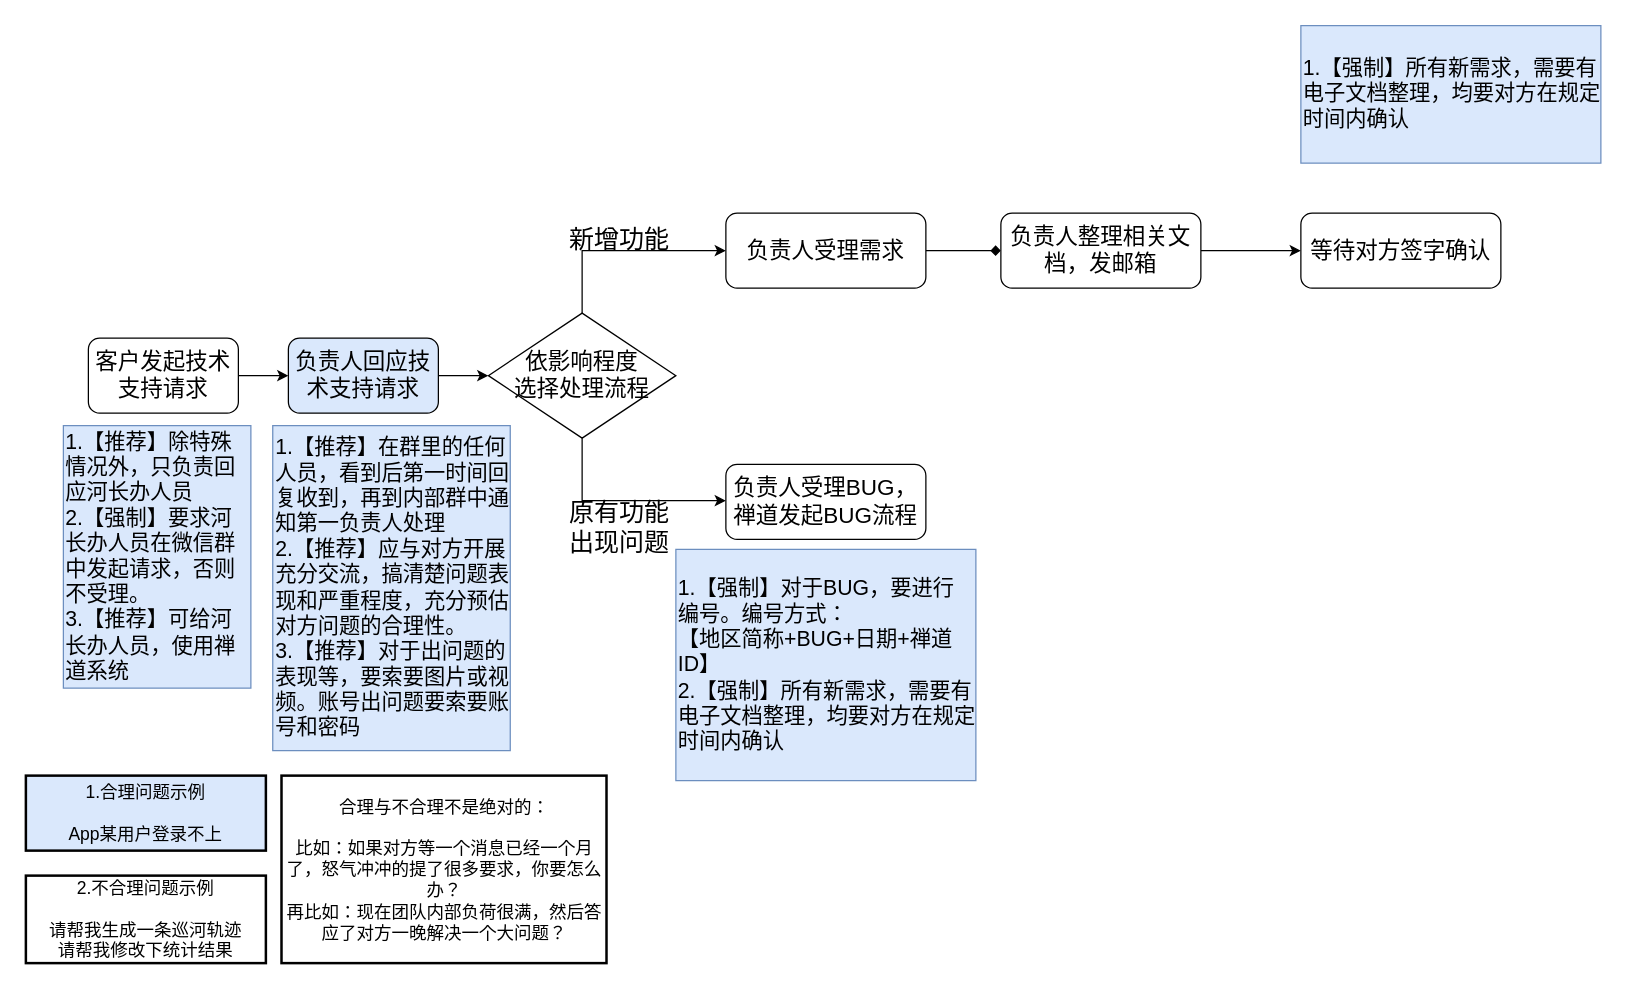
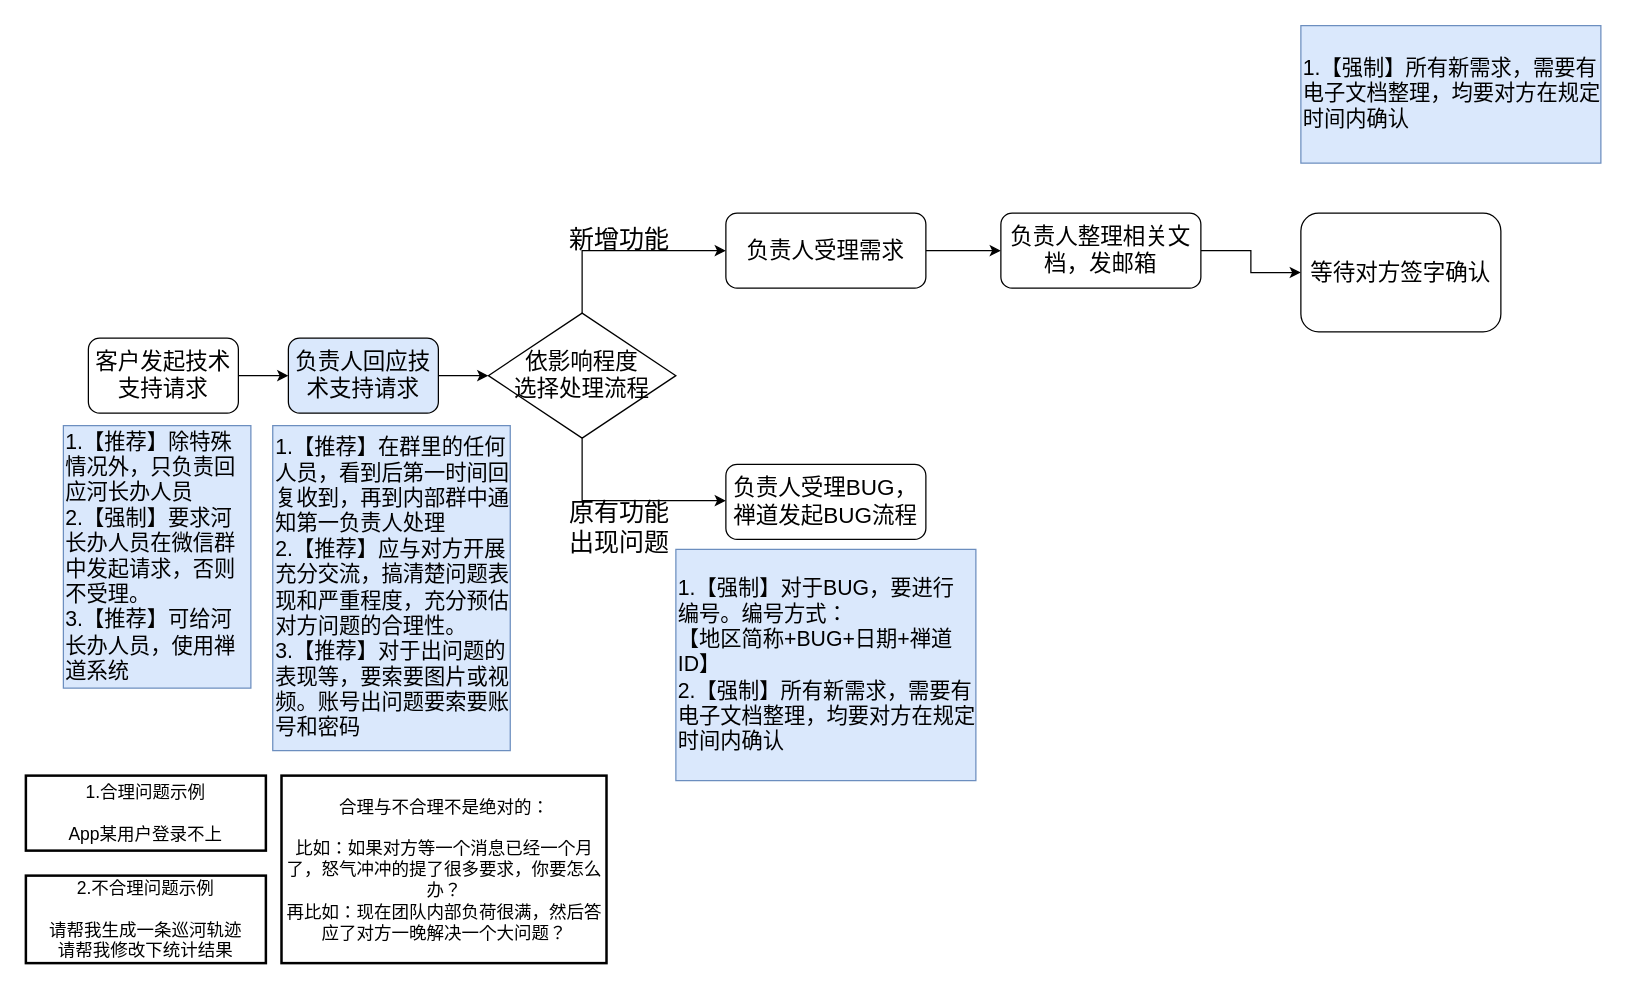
  <mxCell id="0" />
  <mxCell id="1" parent="0" />
  <mxCell id="2" value="" style="edgeStyle=orthogonalEdgeStyle;rounded=0;orthogonalLoop=1;jettySize=auto;html=1;" edge="1" parent="1" source="3" target="5"><mxGeometry relative="1" as="geometry" /></mxCell>
  <mxCell id="3" value="&lt;font style=&quot;font-size: 18px&quot;&gt;客户发起技术支持请求&lt;br&gt;&lt;/font&gt;" style="rounded=1;whiteSpace=wrap;html=1;" vertex="1" parent="1"><mxGeometry x="70" y="270" width="120" height="60" as="geometry" /></mxCell>
  <mxCell id="4" value="" style="edgeStyle=orthogonalEdgeStyle;rounded=0;orthogonalLoop=1;jettySize=auto;html=1;" edge="1" parent="1" source="5"><mxGeometry relative="1" as="geometry"><mxPoint x="390" y="300" as="targetPoint" /></mxGeometry></mxCell>
  <mxCell id="5" value="&lt;font style=&quot;font-size: 18px&quot;&gt;负责人回应技术支持请求&lt;br&gt;&lt;/font&gt;" style="rounded=1;whiteSpace=wrap;html=1;fillColor=#dae8fc;" vertex="1" parent="1"><mxGeometry x="230" y="270" width="120" height="60" as="geometry" /></mxCell>
  <mxCell id="6" value="" style="edgeStyle=orthogonalEdgeStyle;rounded=0;orthogonalLoop=1;jettySize=auto;html=1;" edge="1" parent="1" source="8"><mxGeometry relative="1" as="geometry"><mxPoint x="580" y="200" as="targetPoint" /><Array as="points"><mxPoint x="465" y="200" /><mxPoint x="580" y="200" /></Array></mxGeometry></mxCell>
  <mxCell id="7" value="" style="edgeStyle=orthogonalEdgeStyle;rounded=0;orthogonalLoop=1;jettySize=auto;html=1;" edge="1" parent="1" source="8"><mxGeometry relative="1" as="geometry"><mxPoint x="580" y="400" as="targetPoint" /><Array as="points"><mxPoint x="465" y="400" /><mxPoint x="520" y="400" /></Array></mxGeometry></mxCell>
  <mxCell id="8" value="&lt;span style=&quot;font-size: 18px&quot;&gt;依影响程度&lt;br&gt;选择处理流程&lt;br&gt;&lt;/span&gt;" style="rhombus;whiteSpace=wrap;html=1;" vertex="1" parent="1"><mxGeometry x="390" y="250" width="150" height="100" as="geometry" /></mxCell>
  <mxCell id="9" value="&lt;font style=&quot;font-size: 17px&quot;&gt;1.【推荐】除特殊情况外，只负责回应河长办人员&lt;br&gt;2.【强制】要求河长办人员在微信群中发起请求，否则不受理。&lt;br&gt;3.【推荐】可给河长办人员，使用禅道系统&lt;br&gt;&lt;/font&gt;" style="rounded=0;whiteSpace=wrap;html=1;align=left;fillColor=#dae8fc;strokeColor=#6c8ebf;" vertex="1" parent="1"><mxGeometry x="50" y="340" width="150" height="210" as="geometry" /></mxCell>
  <mxCell id="10" value="&lt;font style=&quot;font-size: 17px&quot;&gt;1.【推荐】在群里的任何人员，看到后第一时间回复收到，再到内部群中通知第一负责人处理&lt;br&gt;2.【推荐】应与对方开展充分交流，搞清楚问题表现和严重程度，充分预估对方问题的合理性。&lt;br&gt;3.【推荐】对于出问题的表现等，要索要图片或视频。账号出问题要索要账号和密码&lt;br&gt;&lt;/font&gt;" style="rounded=0;whiteSpace=wrap;html=1;align=left;fillColor=#dae8fc;strokeColor=#6c8ebf;" vertex="1" parent="1"><mxGeometry x="217.5" y="340" width="190" height="260" as="geometry" /></mxCell>
  <mxCell id="11" value="新增功能" style="text;html=1;strokeColor=none;fillColor=none;align=center;verticalAlign=middle;whiteSpace=wrap;rounded=0;fontSize=20;" vertex="1" parent="1"><mxGeometry x="400" y="180" width="190" height="20" as="geometry" /></mxCell>
  <mxCell id="12" value="原有功能&lt;br&gt;出现问题" style="text;html=1;strokeColor=none;fillColor=none;align=center;verticalAlign=middle;whiteSpace=wrap;rounded=0;fontSize=20;" vertex="1" parent="1"><mxGeometry x="400" y="411" width="190" height="20" as="geometry" /></mxCell>
- <mxCell id="13" value="" style="edgeStyle=orthogonalEdgeStyle;rounded=0;orthogonalLoop=1;jettySize=auto;html=1;fontSize=20;endArrow=diamond;" edge="1" parent="1" source="14" target="16"><mxGeometry relative="1" as="geometry" /></mxCell>
+ <mxCell id="13" value="" style="edgeStyle=orthogonalEdgeStyle;rounded=0;orthogonalLoop=1;jettySize=auto;html=1;fontSize=20;" edge="1" parent="1" source="14" target="16"><mxGeometry relative="1" as="geometry" /></mxCell>
  <mxCell id="14" value="&lt;font style=&quot;font-size: 18px&quot;&gt;负责人受理需求&lt;br&gt;&lt;/font&gt;" style="rounded=1;whiteSpace=wrap;html=1;" vertex="1" parent="1"><mxGeometry x="580" y="170" width="160" height="60" as="geometry" /></mxCell>
  <mxCell id="15" value="" style="edgeStyle=orthogonalEdgeStyle;rounded=0;orthogonalLoop=1;jettySize=auto;html=1;fontSize=20;" edge="1" parent="1" source="16" target="17"><mxGeometry relative="1" as="geometry" /></mxCell>
  <mxCell id="16" value="&lt;font style=&quot;font-size: 18px&quot;&gt;负责人整理相关文档，发邮箱&lt;br&gt;&lt;/font&gt;" style="rounded=1;whiteSpace=wrap;html=1;" vertex="1" parent="1"><mxGeometry x="800" y="170" width="160" height="60" as="geometry" /></mxCell>
- <mxCell id="17" value="&lt;font style=&quot;font-size: 18px&quot;&gt;等待对方签字确认&lt;br&gt;&lt;/font&gt;" style="rounded=1;whiteSpace=wrap;html=1;" vertex="1" parent="1"><mxGeometry x="1040" y="170" width="160" height="60" as="geometry" /></mxCell>
+ <mxCell id="17" value="&lt;font style=&quot;font-size: 18px&quot;&gt;等待对方签字确认&lt;br&gt;&lt;/font&gt;" style="rounded=1;whiteSpace=wrap;html=1;" vertex="1" parent="1"><mxGeometry x="1040" y="170" width="160" height="95" as="geometry" /></mxCell>
  <mxCell id="18" value="&lt;font style=&quot;font-size: 18px&quot;&gt;负责人受理BUG，禅道发起BUG流程&lt;br&gt;&lt;/font&gt;" style="rounded=1;whiteSpace=wrap;html=1;" vertex="1" parent="1"><mxGeometry x="580" y="371" width="160" height="60" as="geometry" /></mxCell>
  <mxCell id="19" value="&lt;font style=&quot;font-size: 17px&quot;&gt;1.【强制】对于BUG，要进行编号。编号方式：&lt;br&gt;【地区简称+BUG+日期+禅道ID】&lt;br&gt;2.【强制】所有新需求，需要有电子文档整理，均要对方在规定时间内确认&lt;br&gt;&lt;/font&gt;" style="rounded=0;whiteSpace=wrap;html=1;align=left;fillColor=#dae8fc;strokeColor=#6c8ebf;" vertex="1" parent="1"><mxGeometry x="540" y="439" width="240" height="185" as="geometry" /></mxCell>
  <mxCell id="20" value="&lt;font style=&quot;font-size: 14px&quot;&gt;合理与不合理不是绝对的：&lt;br&gt;&lt;br&gt;比如：如果对方等一个消息已经一个月了，怒气冲冲的提了很多要求，你要怎么办？&lt;br&gt;再比如：现在团队内部负荷很满，然后答应了对方一晚解决一个大问题？&lt;/font&gt;" style="rounded=0;whiteSpace=wrap;html=1;strokeWidth=2;" vertex="1" parent="1"><mxGeometry x="224.5" y="620" width="260" height="150" as="geometry" /></mxCell>
- <mxCell id="21" value="&lt;font style=&quot;font-size: 14px&quot;&gt;1.合理问题示例&lt;br&gt;&lt;br&gt;App某用户登录不上&lt;/font&gt;" style="rounded=0;whiteSpace=wrap;html=1;strokeWidth=2;fillColor=#dae8fc;" vertex="1" parent="1"><mxGeometry x="20" y="620" width="192" height="60" as="geometry" /></mxCell>
+ <mxCell id="21" value="&lt;font style=&quot;font-size: 14px&quot;&gt;1.合理问题示例&lt;br&gt;&lt;br&gt;App某用户登录不上&lt;/font&gt;" style="rounded=0;whiteSpace=wrap;html=1;strokeWidth=2;" vertex="1" parent="1"><mxGeometry x="20" y="620" width="192" height="60" as="geometry" /></mxCell>
  <mxCell id="22" value="&lt;font style=&quot;font-size: 14px&quot;&gt;2.不合理问题示例&lt;br&gt;&lt;br&gt;请帮我生成一条巡河轨迹&lt;br&gt;请帮我修改下统计结果&lt;/font&gt;" style="rounded=0;whiteSpace=wrap;html=1;strokeWidth=2;" vertex="1" parent="1"><mxGeometry x="20" y="700" width="192" height="70" as="geometry" /></mxCell>
  <mxCell id="23" value="&lt;font style=&quot;font-size: 17px&quot;&gt;1.【强制】所有新需求，需要有电子文档整理，均要对方在规定时间内确认&lt;br&gt;&lt;/font&gt;" style="rounded=0;whiteSpace=wrap;html=1;align=left;fillColor=#dae8fc;strokeColor=#6c8ebf;" vertex="1" parent="1"><mxGeometry x="1040" y="20" width="240" height="110" as="geometry" /></mxCell>
